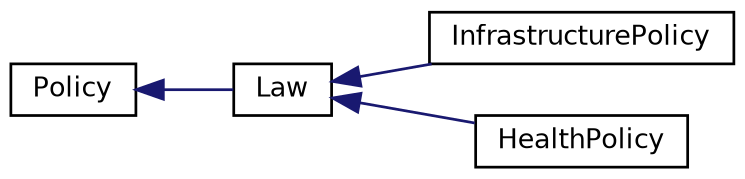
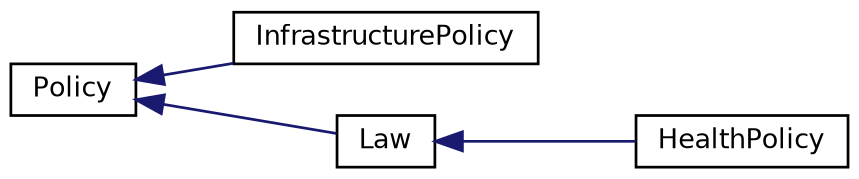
  digraph {
    rankdir=LR
    node [color=black fillcolor=white fontname=Helvetica fontsize=10 shape=record style=filled]
    edge [color=midnightblue dir=back fontname=Helvetica fontsize=10 labelfontname=Helvetica labelfontsize=10 style=solid]
    n1 [height=0.2 label=Policy width=0.4]
    n2 [height=0.2 label=InfrastructurePolicy width=0.4]
    n3 [height=0.2 label=Law width=0.4]
    n4 [height=0.2 label=HealthPolicy width=0.4]
-   n3 -> n2
+   n1 -> n2
    n1 -> n3
    n3 -> n4
  }
